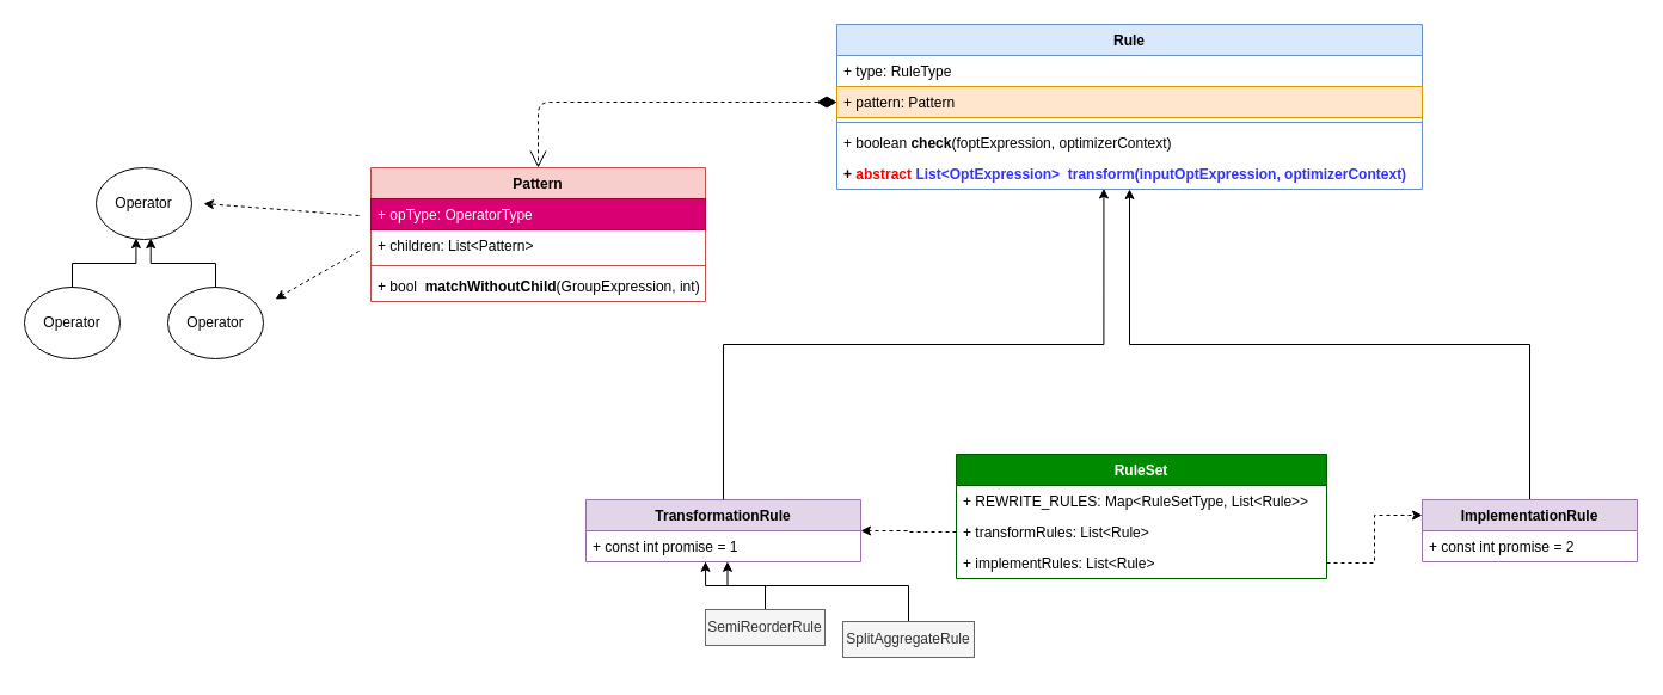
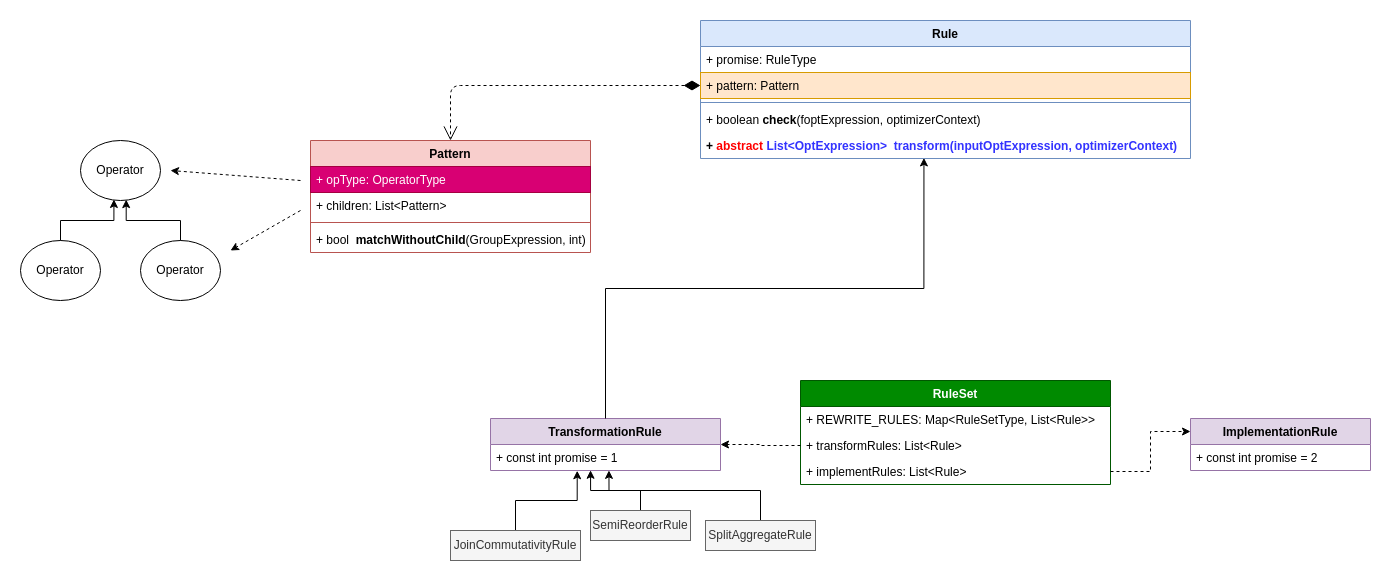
  <mxCell id="0" />
  <mxCell id="1" parent="0" />
  <mxCell id="2" value="Rule" style="swimlane;fontStyle=1;align=center;verticalAlign=top;childLayout=stackLayout;horizontal=1;startSize=26;horizontalStack=0;resizeParent=1;resizeParentMax=0;resizeLast=0;collapsible=1;marginBottom=0;whiteSpace=wrap;html=1;fillColor=#dae8fc;strokeColor=#6c8ebf;" vertex="1" parent="1"><mxGeometry x="700" y="20" width="490" height="138" as="geometry" /></mxCell>
- <mxCell id="3" value="+&amp;nbsp;type&lt;span style=&quot;background-color: initial;&quot;&gt;:&amp;nbsp;&lt;/span&gt;RuleType" style="text;strokeColor=none;fillColor=none;align=left;verticalAlign=top;spacingLeft=4;spacingRight=4;overflow=hidden;rotatable=0;points=[[0,0.5],[1,0.5]];portConstraint=eastwest;whiteSpace=wrap;html=1;" vertex="1" parent="2"><mxGeometry y="26" width="490" height="26" as="geometry" /></mxCell>
+ <mxCell id="3" value="+&amp;nbsp;promise&lt;span style=&quot;background-color: initial;&quot;&gt;:&amp;nbsp;&lt;/span&gt;RuleType" style="text;strokeColor=none;fillColor=none;align=left;verticalAlign=top;spacingLeft=4;spacingRight=4;overflow=hidden;rotatable=0;points=[[0,0.5],[1,0.5]];portConstraint=eastwest;whiteSpace=wrap;html=1;" vertex="1" parent="2"><mxGeometry y="26" width="490" height="26" as="geometry" /></mxCell>
  <mxCell id="4" value="+&amp;nbsp;pattern&lt;span style=&quot;background-color: initial;&quot;&gt;:&amp;nbsp;Pattern&lt;/span&gt;" style="text;strokeColor=#d79b00;fillColor=#ffe6cc;align=left;verticalAlign=top;spacingLeft=4;spacingRight=4;overflow=hidden;rotatable=0;points=[[0,0.5],[1,0.5]];portConstraint=eastwest;whiteSpace=wrap;html=1;" vertex="1" parent="2"><mxGeometry y="52" width="490" height="26" as="geometry" /></mxCell>
  <mxCell id="5" value="" style="line;strokeWidth=1;fillColor=none;align=left;verticalAlign=middle;spacingTop=-1;spacingLeft=3;spacingRight=3;rotatable=0;labelPosition=right;points=[];portConstraint=eastwest;strokeColor=inherit;" vertex="1" parent="2"><mxGeometry y="78" width="490" height="8" as="geometry" /></mxCell>
  <mxCell id="6" value="+ boolean &lt;b&gt;check&lt;/b&gt;(foptExpression, optimizerContext)" style="text;strokeColor=none;fillColor=none;align=left;verticalAlign=top;spacingLeft=4;spacingRight=4;overflow=hidden;rotatable=0;points=[[0,0.5],[1,0.5]];portConstraint=eastwest;whiteSpace=wrap;html=1;" vertex="1" parent="2"><mxGeometry y="86" width="490" height="26" as="geometry" /></mxCell>
  <mxCell id="7" value="&lt;b&gt;+ &lt;font color=&quot;#ff0000&quot;&gt;abstract&lt;/font&gt; &lt;font color=&quot;#3333ff&quot;&gt;List&amp;lt;OptExpression&amp;gt;&amp;nbsp;&lt;span style=&quot;background-color: initial;&quot;&gt;&amp;nbsp;&lt;/span&gt;transform&lt;span style=&quot;background-color: initial;&quot;&gt;(inputOptExpression, optimizerContext)&lt;/span&gt;&lt;/font&gt;&lt;/b&gt;" style="text;strokeColor=none;fillColor=none;align=left;verticalAlign=top;spacingLeft=4;spacingRight=4;overflow=hidden;rotatable=0;points=[[0,0.5],[1,0.5]];portConstraint=eastwest;whiteSpace=wrap;html=1;" vertex="1" parent="2"><mxGeometry y="112" width="490" height="26" as="geometry" /></mxCell>
  <mxCell id="8" value="Pattern" style="swimlane;fontStyle=1;align=center;verticalAlign=top;childLayout=stackLayout;horizontal=1;startSize=26;horizontalStack=0;resizeParent=1;resizeParentMax=0;resizeLast=0;collapsible=1;marginBottom=0;whiteSpace=wrap;html=1;fillColor=#f8cecc;strokeColor=#b85450;" vertex="1" parent="1"><mxGeometry x="310" y="140" width="280" height="112" as="geometry" /></mxCell>
  <mxCell id="9" value="+&amp;nbsp;opType&lt;span style=&quot;background-color: initial;&quot;&gt;:&amp;nbsp;&lt;/span&gt;&lt;span style=&quot;background-color: initial;&quot;&gt;OperatorType&lt;/span&gt;" style="text;strokeColor=#A50040;fillColor=#d80073;align=left;verticalAlign=top;spacingLeft=4;spacingRight=4;overflow=hidden;rotatable=0;points=[[0,0.5],[1,0.5]];portConstraint=eastwest;whiteSpace=wrap;html=1;fontColor=#ffffff;" vertex="1" parent="8"><mxGeometry y="26" width="280" height="26" as="geometry" /></mxCell>
  <mxCell id="10" value="+&amp;nbsp;children&lt;span style=&quot;background-color: initial;&quot;&gt;: List&amp;lt;&lt;/span&gt;Pattern&amp;gt;" style="text;align=left;verticalAlign=top;spacingLeft=4;spacingRight=4;overflow=hidden;rotatable=0;points=[[0,0.5],[1,0.5]];portConstraint=eastwest;whiteSpace=wrap;html=1;" vertex="1" parent="8"><mxGeometry y="52" width="280" height="26" as="geometry" /></mxCell>
  <mxCell id="11" value="" style="line;strokeWidth=1;fillColor=none;align=left;verticalAlign=middle;spacingTop=-1;spacingLeft=3;spacingRight=3;rotatable=0;labelPosition=right;points=[];portConstraint=eastwest;strokeColor=inherit;" vertex="1" parent="8"><mxGeometry y="78" width="280" height="8" as="geometry" /></mxCell>
  <mxCell id="12" value="+ bool&amp;nbsp;&amp;nbsp;&lt;b&gt;matchWithoutChild&lt;/b&gt;&lt;span style=&quot;background-color: initial;&quot;&gt;(GroupExpression, int)&lt;/span&gt;" style="text;strokeColor=none;fillColor=none;align=left;verticalAlign=top;spacingLeft=4;spacingRight=4;overflow=hidden;rotatable=0;points=[[0,0.5],[1,0.5]];portConstraint=eastwest;whiteSpace=wrap;html=1;" vertex="1" parent="8"><mxGeometry y="86" width="280" height="26" as="geometry" /></mxCell>
  <mxCell id="13" value="TransformationRule" style="swimlane;fontStyle=1;align=center;verticalAlign=top;childLayout=stackLayout;horizontal=1;startSize=26;horizontalStack=0;resizeParent=1;resizeParentMax=0;resizeLast=0;collapsible=1;marginBottom=0;whiteSpace=wrap;html=1;fillColor=#e1d5e7;strokeColor=#9673a6;" vertex="1" parent="1"><mxGeometry x="490" y="418" width="230" height="52" as="geometry" /></mxCell>
  <mxCell id="14" value="+ const int promise = 1" style="text;align=left;verticalAlign=top;spacingLeft=4;spacingRight=4;overflow=hidden;rotatable=0;points=[[0,0.5],[1,0.5]];portConstraint=eastwest;whiteSpace=wrap;html=1;" vertex="1" parent="13"><mxGeometry y="26" width="230" height="26" as="geometry" /></mxCell>
- <mxCell id="15" style="edgeStyle=orthogonalEdgeStyle;rounded=0;orthogonalLoop=1;jettySize=auto;html=1;exitX=0.5;exitY=0;exitDx=0;exitDy=0;entryX=0.5;entryY=1;entryDx=0;entryDy=0;" edge="1" parent="1" source="16" target="2"><mxGeometry relative="1" as="geometry" /></mxCell>
  <mxCell id="16" value="ImplementationRule" style="swimlane;fontStyle=1;align=center;verticalAlign=top;childLayout=stackLayout;horizontal=1;startSize=26;horizontalStack=0;resizeParent=1;resizeParentMax=0;resizeLast=0;collapsible=1;marginBottom=0;whiteSpace=wrap;html=1;fillColor=#e1d5e7;strokeColor=#9673a6;" vertex="1" parent="1"><mxGeometry x="1190" y="418" width="180" height="52" as="geometry" /></mxCell>
  <mxCell id="17" value="+ const int promise = 2" style="text;align=left;verticalAlign=top;spacingLeft=4;spacingRight=4;overflow=hidden;rotatable=0;points=[[0,0.5],[1,0.5]];portConstraint=eastwest;whiteSpace=wrap;html=1;" vertex="1" parent="16"><mxGeometry y="26" width="180" height="26" as="geometry" /></mxCell>
  <mxCell id="18" style="edgeStyle=orthogonalEdgeStyle;rounded=0;orthogonalLoop=1;jettySize=auto;html=1;exitX=0.5;exitY=0;exitDx=0;exitDy=0;entryX=0.456;entryY=0.978;entryDx=0;entryDy=0;entryPerimeter=0;" edge="1" parent="1" source="13" target="7"><mxGeometry relative="1" as="geometry" /></mxCell>
  <mxCell id="19" value="RuleSet" style="swimlane;fontStyle=1;align=center;verticalAlign=top;childLayout=stackLayout;horizontal=1;startSize=26;horizontalStack=0;resizeParent=1;resizeParentMax=0;resizeLast=0;collapsible=1;marginBottom=0;whiteSpace=wrap;html=1;fillColor=#008a00;fontColor=#ffffff;strokeColor=#005700;" vertex="1" parent="1"><mxGeometry x="800" y="380" width="310" height="104" as="geometry" /></mxCell>
  <mxCell id="20" value="+&amp;nbsp;REWRITE_RULES&lt;span style=&quot;background-color: initial;&quot;&gt;: Map&amp;lt;RuleSetType, List&amp;lt;Rule&amp;gt;&amp;gt;&lt;/span&gt;" style="text;strokeColor=none;fillColor=none;align=left;verticalAlign=top;spacingLeft=4;spacingRight=4;overflow=hidden;rotatable=0;points=[[0,0.5],[1,0.5]];portConstraint=eastwest;whiteSpace=wrap;html=1;" vertex="1" parent="19"><mxGeometry y="26" width="310" height="26" as="geometry" /></mxCell>
  <mxCell id="21" value="+&amp;nbsp;transformRules&lt;span style=&quot;background-color: initial;&quot;&gt;: List&amp;lt;Rule&amp;gt;&lt;/span&gt;" style="text;strokeColor=none;fillColor=none;align=left;verticalAlign=top;spacingLeft=4;spacingRight=4;overflow=hidden;rotatable=0;points=[[0,0.5],[1,0.5]];portConstraint=eastwest;whiteSpace=wrap;html=1;" vertex="1" parent="19"><mxGeometry y="52" width="310" height="26" as="geometry" /></mxCell>
  <mxCell id="22" value="+&amp;nbsp;implementRules&lt;span style=&quot;background-color: initial;&quot;&gt;: List&amp;lt;Rule&amp;gt;&lt;/span&gt;" style="text;strokeColor=none;fillColor=none;align=left;verticalAlign=top;spacingLeft=4;spacingRight=4;overflow=hidden;rotatable=0;points=[[0,0.5],[1,0.5]];portConstraint=eastwest;whiteSpace=wrap;html=1;" vertex="1" parent="19"><mxGeometry y="78" width="310" height="26" as="geometry" /></mxCell>
  <mxCell id="23" style="edgeStyle=orthogonalEdgeStyle;rounded=0;orthogonalLoop=1;jettySize=auto;html=1;exitX=1;exitY=0.5;exitDx=0;exitDy=0;entryX=0;entryY=0.25;entryDx=0;entryDy=0;dashed=1;" edge="1" parent="1" source="22" target="16"><mxGeometry relative="1" as="geometry" /></mxCell>
  <mxCell id="24" style="edgeStyle=orthogonalEdgeStyle;rounded=0;orthogonalLoop=1;jettySize=auto;html=1;exitX=0;exitY=0.5;exitDx=0;exitDy=0;entryX=1;entryY=0.5;entryDx=0;entryDy=0;dashed=1;" edge="1" parent="1" source="21" target="13"><mxGeometry relative="1" as="geometry" /></mxCell>
  <mxCell id="25" value="" style="endArrow=open;html=1;endSize=12;startArrow=diamondThin;startSize=14;startFill=1;edgeStyle=orthogonalEdgeStyle;align=left;verticalAlign=bottom;rounded=1;entryX=0.5;entryY=0;entryDx=0;entryDy=0;exitX=0;exitY=0.5;exitDx=0;exitDy=0;dashed=1;" edge="1" parent="1" source="4" target="8"><mxGeometry x="-1" y="3" relative="1" as="geometry"><mxPoint x="644" y="88" as="sourcePoint" /><mxPoint x="610" y="158" as="targetPoint" /><mxPoint as="offset" /></mxGeometry></mxCell>
  <mxCell id="26" value="Operator" style="ellipse;whiteSpace=wrap;html=1;" vertex="1" parent="1"><mxGeometry x="80" y="140" width="80" height="60" as="geometry" /></mxCell>
  <mxCell id="27" value="Operator" style="ellipse;whiteSpace=wrap;html=1;" vertex="1" parent="1"><mxGeometry x="20" y="240" width="80" height="60" as="geometry" /></mxCell>
  <mxCell id="28" value="Operator" style="ellipse;whiteSpace=wrap;html=1;" vertex="1" parent="1"><mxGeometry x="140" y="240" width="80" height="60" as="geometry" /></mxCell>
  <mxCell id="29" style="edgeStyle=orthogonalEdgeStyle;rounded=0;orthogonalLoop=1;jettySize=auto;html=1;exitX=0.5;exitY=0;exitDx=0;exitDy=0;entryX=0.418;entryY=0.983;entryDx=0;entryDy=0;entryPerimeter=0;" edge="1" parent="1" source="27" target="26"><mxGeometry relative="1" as="geometry" /></mxCell>
  <mxCell id="30" style="edgeStyle=orthogonalEdgeStyle;rounded=0;orthogonalLoop=1;jettySize=auto;html=1;exitX=0.5;exitY=0;exitDx=0;exitDy=0;entryX=0.571;entryY=0.985;entryDx=0;entryDy=0;entryPerimeter=0;" edge="1" parent="1" source="28" target="26"><mxGeometry relative="1" as="geometry" /></mxCell>
  <mxCell id="31" value="" style="endArrow=classic;html=1;rounded=0;dashed=1;" edge="1" parent="1"><mxGeometry width="50" height="50" relative="1" as="geometry"><mxPoint x="300" y="180" as="sourcePoint" /><mxPoint x="170" y="170" as="targetPoint" /></mxGeometry></mxCell>
  <mxCell id="32" value="" style="endArrow=classic;html=1;rounded=0;dashed=1;" edge="1" parent="1"><mxGeometry width="50" height="50" relative="1" as="geometry"><mxPoint x="300" y="210" as="sourcePoint" /><mxPoint x="230" y="250" as="targetPoint" /></mxGeometry></mxCell>
+ <mxCell id="33" style="edgeStyle=orthogonalEdgeStyle;rounded=0;orthogonalLoop=1;jettySize=auto;html=1;entryX=0.377;entryY=1.009;entryDx=0;entryDy=0;entryPerimeter=0;" edge="1" parent="1" source="36" target="14"><mxGeometry relative="1" as="geometry"><mxPoint x="435" y="530" as="sourcePoint" /></mxGeometry></mxCell>
  <mxCell id="34" style="edgeStyle=orthogonalEdgeStyle;rounded=0;orthogonalLoop=1;jettySize=auto;html=1;exitX=0.5;exitY=0;exitDx=0;exitDy=0;entryX=0.435;entryY=0.991;entryDx=0;entryDy=0;entryPerimeter=0;" edge="1" parent="1" source="37" target="14"><mxGeometry relative="1" as="geometry"><mxPoint x="645" y="530" as="sourcePoint" /></mxGeometry></mxCell>
  <mxCell id="35" style="edgeStyle=orthogonalEdgeStyle;rounded=0;orthogonalLoop=1;jettySize=auto;html=1;exitX=0.545;exitY=0;exitDx=0;exitDy=0;entryX=0.515;entryY=0.995;entryDx=0;entryDy=0;entryPerimeter=0;exitPerimeter=0;" edge="1" parent="1" source="38" target="14"><mxGeometry relative="1" as="geometry"><mxPoint x="835" y="530" as="sourcePoint" /><Array as="points"><mxPoint x="760" y="490" /><mxPoint x="609" y="490" /></Array></mxGeometry></mxCell>
+ <mxCell id="36" value="JoinCommutativity&lt;span style=&quot;background-color: initial;&quot;&gt;Rule&lt;/span&gt;" style="html=1;whiteSpace=wrap;align=center;fillColor=#f5f5f5;fontColor=#333333;strokeColor=#666666;" vertex="1" parent="1"><mxGeometry x="450" y="530" width="130" height="30" as="geometry" /></mxCell>
  <mxCell id="37" value="SemiReorder&lt;span style=&quot;background-color: initial;&quot;&gt;Rule&lt;/span&gt;" style="html=1;whiteSpace=wrap;align=center;fillColor=#f5f5f5;fontColor=#333333;strokeColor=#666666;" vertex="1" parent="1"><mxGeometry x="590" y="510" width="100" height="30" as="geometry" /></mxCell>
  <mxCell id="38" value="SplitAggregate&lt;span style=&quot;background-color: initial;&quot;&gt;Rule&lt;/span&gt;" style="html=1;whiteSpace=wrap;align=center;fillColor=#f5f5f5;fontColor=#333333;strokeColor=#666666;" vertex="1" parent="1"><mxGeometry x="705" y="520" width="110" height="30" as="geometry" /></mxCell>
